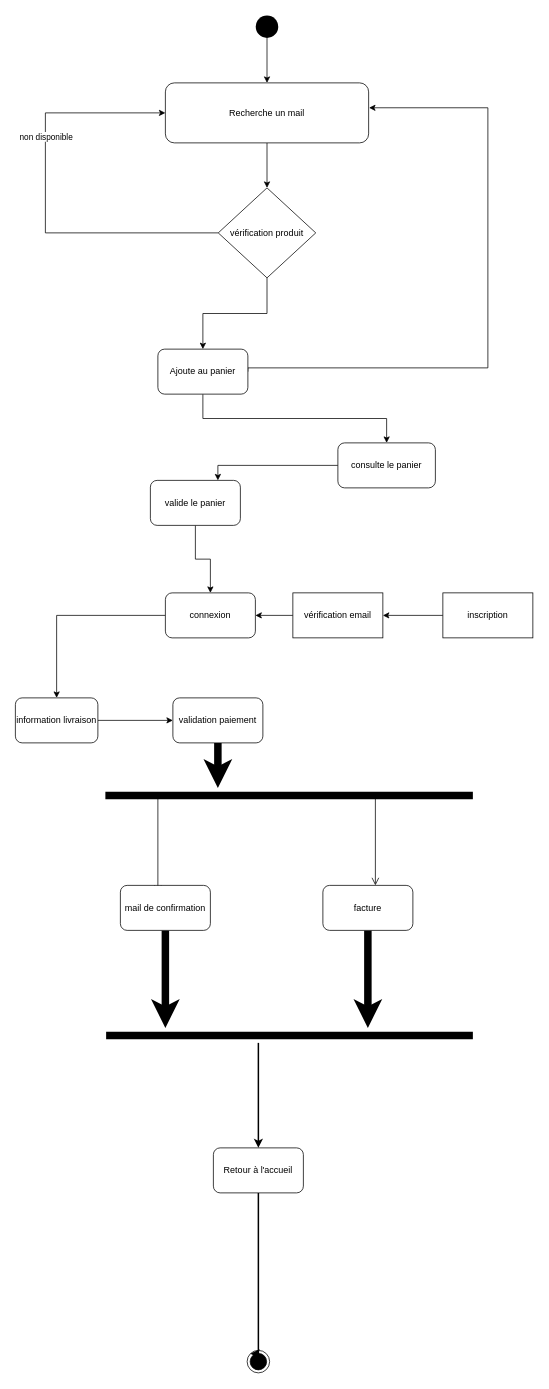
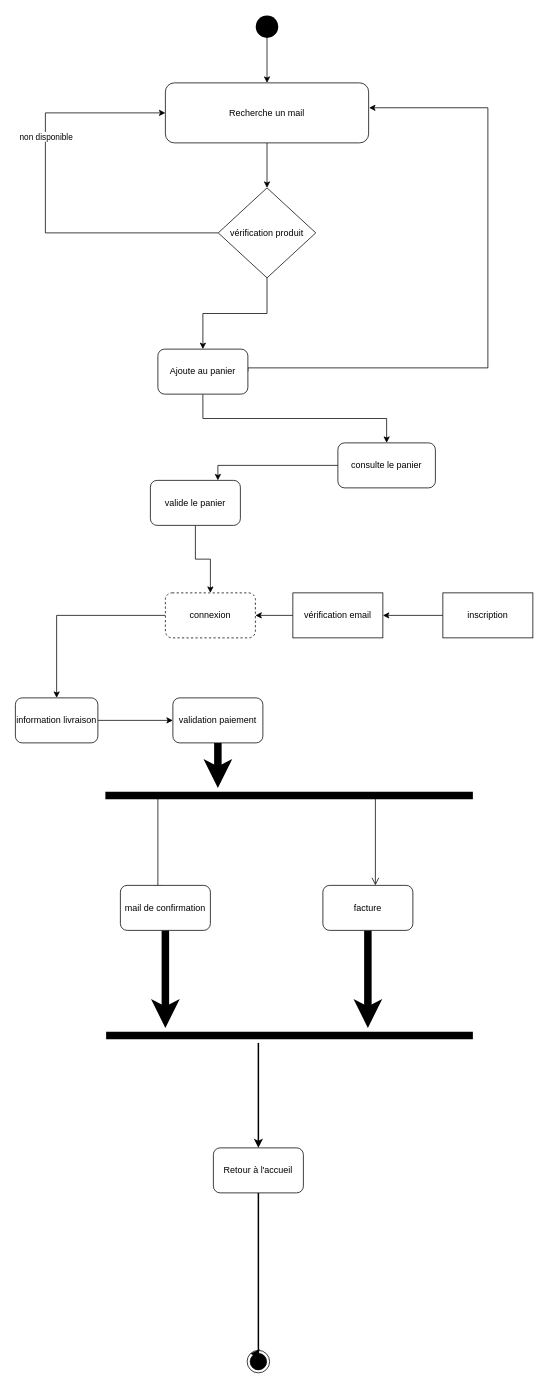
  <mxCell id="0" />
  <mxCell id="1" parent="0" />
  <mxCell id="2" value="" style="edgeStyle=orthogonalEdgeStyle;rounded=0;orthogonalLoop=1;jettySize=auto;html=1;" edge="1" parent="1" source="3" target="5"><mxGeometry relative="1" as="geometry" /></mxCell>
  <mxCell id="3" value="" style="ellipse;fillColor=#000000;strokeColor=none;" vertex="1" parent="1"><mxGeometry x="340.5" y="20" width="30" height="30" as="geometry" /></mxCell>
  <mxCell id="4" value="" style="edgeStyle=orthogonalEdgeStyle;rounded=0;orthogonalLoop=1;jettySize=auto;html=1;" edge="1" parent="1" source="5" target="12"><mxGeometry relative="1" as="geometry" /></mxCell>
  <mxCell id="5" value="Recherche un mail" style="rounded=1;whiteSpace=wrap;html=1;" vertex="1" parent="1"><mxGeometry x="220" y="110" width="271" height="80" as="geometry" /></mxCell>
  <mxCell id="6" style="edgeStyle=orthogonalEdgeStyle;rounded=0;orthogonalLoop=1;jettySize=auto;html=1;exitX=1;exitY=0.5;exitDx=0;exitDy=0;entryX=1.002;entryY=0.415;entryDx=0;entryDy=0;entryPerimeter=0;" edge="1" parent="1" source="8" target="5"><mxGeometry relative="1" as="geometry"><mxPoint x="630" y="140" as="targetPoint" /><Array as="points"><mxPoint x="330" y="490" /><mxPoint x="650" y="490" /><mxPoint x="650" y="143" /></Array></mxGeometry></mxCell>
  <mxCell id="7" style="edgeStyle=orthogonalEdgeStyle;rounded=0;orthogonalLoop=1;jettySize=auto;html=1;exitX=0.5;exitY=1;exitDx=0;exitDy=0;entryX=0.5;entryY=0;entryDx=0;entryDy=0;" edge="1" parent="1" source="8" target="14"><mxGeometry relative="1" as="geometry" /></mxCell>
  <mxCell id="8" value="Ajoute au panier" style="rounded=1;whiteSpace=wrap;html=1;" vertex="1" parent="1"><mxGeometry x="210" y="465" width="120" height="60" as="geometry" /></mxCell>
  <mxCell id="9" value="" style="edgeStyle=orthogonalEdgeStyle;rounded=0;orthogonalLoop=1;jettySize=auto;html=1;" edge="1" parent="1" source="12" target="8"><mxGeometry relative="1" as="geometry" /></mxCell>
  <mxCell id="10" style="edgeStyle=orthogonalEdgeStyle;rounded=0;orthogonalLoop=1;jettySize=auto;html=1;entryX=0;entryY=0.5;entryDx=0;entryDy=0;" edge="1" parent="1" source="12" target="5"><mxGeometry relative="1" as="geometry"><mxPoint x="90" y="150" as="targetPoint" /><Array as="points"><mxPoint x="60" y="310" /><mxPoint x="60" y="150" /></Array></mxGeometry></mxCell>
  <mxCell id="11" value="non disponible" style="edgeLabel;html=1;align=center;verticalAlign=middle;resizable=0;points=[];" vertex="1" connectable="0" parent="10"><mxGeometry x="0.299" relative="1" as="geometry"><mxPoint y="-1" as="offset" /></mxGeometry></mxCell>
  <mxCell id="12" value="vérification produit" style="rhombus;" vertex="1" parent="1"><mxGeometry x="290.5" y="250" width="130" height="120" as="geometry" /></mxCell>
  <mxCell id="13" style="edgeStyle=orthogonalEdgeStyle;rounded=0;orthogonalLoop=1;jettySize=auto;html=1;entryX=0.75;entryY=0;entryDx=0;entryDy=0;" edge="1" parent="1" source="14" target="16"><mxGeometry relative="1" as="geometry" /></mxCell>
  <mxCell id="14" value="consulte le panier" style="rounded=1;whiteSpace=wrap;html=1;" vertex="1" parent="1"><mxGeometry x="450" y="590" width="130" height="60" as="geometry" /></mxCell>
  <mxCell id="15" style="edgeStyle=orthogonalEdgeStyle;rounded=0;orthogonalLoop=1;jettySize=auto;html=1;exitX=0.5;exitY=1;exitDx=0;exitDy=0;" edge="1" parent="1" source="16" target="18"><mxGeometry relative="1" as="geometry" /></mxCell>
  <mxCell id="16" value="valide le panier" style="rounded=1;whiteSpace=wrap;html=1;" vertex="1" parent="1"><mxGeometry x="200" y="640" width="120" height="60" as="geometry" /></mxCell>
  <mxCell id="17" style="edgeStyle=orthogonalEdgeStyle;rounded=0;orthogonalLoop=1;jettySize=auto;html=1;" edge="1" parent="1" source="18" target="24"><mxGeometry relative="1" as="geometry" /></mxCell>
- <mxCell id="18" value="connexion" style="rounded=1;whiteSpace=wrap;html=1;" vertex="1" parent="1"><mxGeometry x="220" y="790" width="120" height="60" as="geometry" /></mxCell>
+ <mxCell id="18" value="connexion" style="rounded=1;whiteSpace=wrap;html=1;dashed=1;" vertex="1" parent="1"><mxGeometry x="220" y="790" width="120" height="60" as="geometry" /></mxCell>
  <mxCell id="19" value="" style="edgeStyle=orthogonalEdgeStyle;rounded=0;orthogonalLoop=1;jettySize=auto;html=1;" edge="1" parent="1" source="20" target="22"><mxGeometry relative="1" as="geometry" /></mxCell>
  <mxCell id="20" value="inscription" style="rounded=0;whiteSpace=wrap;html=1;" vertex="1" parent="1"><mxGeometry x="590" y="790" width="120" height="60" as="geometry" /></mxCell>
  <mxCell id="21" style="edgeStyle=orthogonalEdgeStyle;rounded=0;orthogonalLoop=1;jettySize=auto;html=1;exitX=0;exitY=0.5;exitDx=0;exitDy=0;entryX=1;entryY=0.5;entryDx=0;entryDy=0;" edge="1" parent="1" source="22" target="18"><mxGeometry relative="1" as="geometry" /></mxCell>
  <mxCell id="22" value="vérification email" style="whiteSpace=wrap;html=1;rounded=0;" vertex="1" parent="1"><mxGeometry x="390" y="790" width="120" height="60" as="geometry" /></mxCell>
  <mxCell id="23" style="edgeStyle=orthogonalEdgeStyle;rounded=0;orthogonalLoop=1;jettySize=auto;html=1;" edge="1" parent="1" source="24" target="26"><mxGeometry relative="1" as="geometry" /></mxCell>
  <mxCell id="24" value="information livraison" style="rounded=1;whiteSpace=wrap;html=1;" vertex="1" parent="1"><mxGeometry x="20" y="930" width="110" height="60" as="geometry" /></mxCell>
  <mxCell id="25" style="edgeStyle=orthogonalEdgeStyle;rounded=0;orthogonalLoop=1;jettySize=auto;html=1;strokeWidth=10;" edge="1" parent="1" source="26"><mxGeometry relative="1" as="geometry"><mxPoint x="290" y="1050" as="targetPoint" /></mxGeometry></mxCell>
  <mxCell id="26" value="validation paiement" style="rounded=1;whiteSpace=wrap;html=1;" vertex="1" parent="1"><mxGeometry x="230" y="930" width="120" height="60" as="geometry" /></mxCell>
  <mxCell id="27" value="" style="endArrow=none;html=1;rounded=0;strokeWidth=10;" edge="1" parent="1"><mxGeometry width="50" height="50" relative="1" as="geometry"><mxPoint x="140" y="1060" as="sourcePoint" /><mxPoint x="630" y="1060" as="targetPoint" /></mxGeometry></mxCell>
  <mxCell id="28" value="" style="endArrow=open;startArrow=none;endFill=0;startFill=0;endSize=8;html=1;verticalAlign=bottom;labelBackgroundColor=none;strokeWidth=1;rounded=0;" edge="1" parent="1"><mxGeometry width="160" relative="1" as="geometry"><mxPoint x="210" y="1060" as="sourcePoint" /><mxPoint x="210" y="1190" as="targetPoint" /></mxGeometry></mxCell>
  <mxCell id="29" value="" style="endArrow=open;startArrow=none;endFill=0;startFill=0;endSize=8;html=1;verticalAlign=bottom;labelBackgroundColor=none;strokeWidth=1;rounded=0;" edge="1" parent="1"><mxGeometry width="160" relative="1" as="geometry"><mxPoint x="500" y="1060" as="sourcePoint" /><mxPoint x="500" y="1180" as="targetPoint" /></mxGeometry></mxCell>
  <mxCell id="30" style="edgeStyle=orthogonalEdgeStyle;rounded=0;orthogonalLoop=1;jettySize=auto;html=1;strokeWidth=10;" edge="1" parent="1" source="31"><mxGeometry relative="1" as="geometry"><mxPoint x="220" y="1370" as="targetPoint" /></mxGeometry></mxCell>
  <mxCell id="31" value="mail de confirmation" style="rounded=1;whiteSpace=wrap;html=1;" vertex="1" parent="1"><mxGeometry x="160" y="1180" width="120" height="60" as="geometry" /></mxCell>
  <mxCell id="32" style="edgeStyle=orthogonalEdgeStyle;rounded=0;orthogonalLoop=1;jettySize=auto;html=1;strokeWidth=10;" edge="1" parent="1" source="33"><mxGeometry relative="1" as="geometry"><mxPoint x="490" y="1370" as="targetPoint" /></mxGeometry></mxCell>
  <mxCell id="33" value="facture" style="rounded=1;whiteSpace=wrap;html=1;" vertex="1" parent="1"><mxGeometry x="430" y="1180" width="120" height="60" as="geometry" /></mxCell>
  <mxCell id="34" value="" style="endArrow=none;html=1;rounded=0;strokeWidth=10;" edge="1" parent="1"><mxGeometry width="50" height="50" relative="1" as="geometry"><mxPoint x="141" y="1380" as="sourcePoint" /><mxPoint x="630" y="1380" as="targetPoint" /></mxGeometry></mxCell>
  <mxCell id="35" style="edgeStyle=orthogonalEdgeStyle;rounded=0;orthogonalLoop=1;jettySize=auto;html=1;entryX=0;entryY=0;entryDx=0;entryDy=0;strokeWidth=2;" edge="1" parent="1" source="36" target="38"><mxGeometry relative="1" as="geometry"><Array as="points"><mxPoint x="344" y="1804" /></Array></mxGeometry></mxCell>
  <mxCell id="36" value="Retour à l'accueil" style="rounded=1;whiteSpace=wrap;html=1;" vertex="1" parent="1"><mxGeometry x="284" y="1530" width="120" height="60" as="geometry" /></mxCell>
  <mxCell id="37" value="" style="endArrow=classic;html=1;rounded=0;strokeWidth=2;" edge="1" parent="1" target="36"><mxGeometry width="50" height="50" relative="1" as="geometry"><mxPoint x="344" y="1390" as="sourcePoint" /><mxPoint x="400" y="1290" as="targetPoint" /><Array as="points" /></mxGeometry></mxCell>
  <mxCell id="38" value="" style="ellipse;html=1;shape=endState;fillColor=#000000;strokeColor=#000000;" vertex="1" parent="1"><mxGeometry x="329" y="1800" width="30" height="30" as="geometry" /></mxCell>
